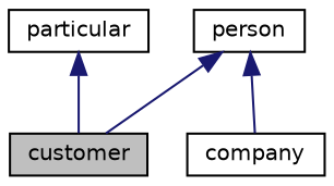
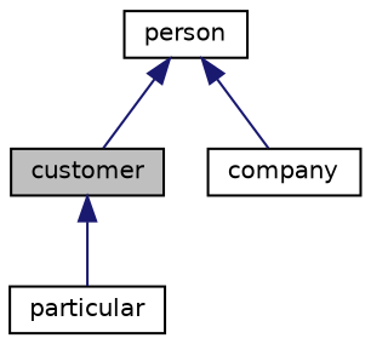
  digraph {
    node [color=black fillcolor=white fontname=Helvetica fontsize=10 shape=record style=filled]
    edge [color=midnightblue dir=back fontname=Helvetica fontsize=10 labelfontname=Helvetica labelfontsize=10 style=solid]
    n1 [fillcolor=grey75 fontcolor=black height=0.2 label=customer width=0.4]
    n2 [height=0.2 label=particular width=0.4]
    n3 [height=0.2 label=company width=0.4]
    n4 [height=0.2 label=person width=0.4]
-   n2 -> n1
+   n1 -> n2
    n4 -> n1
    n4 -> n3
  }
